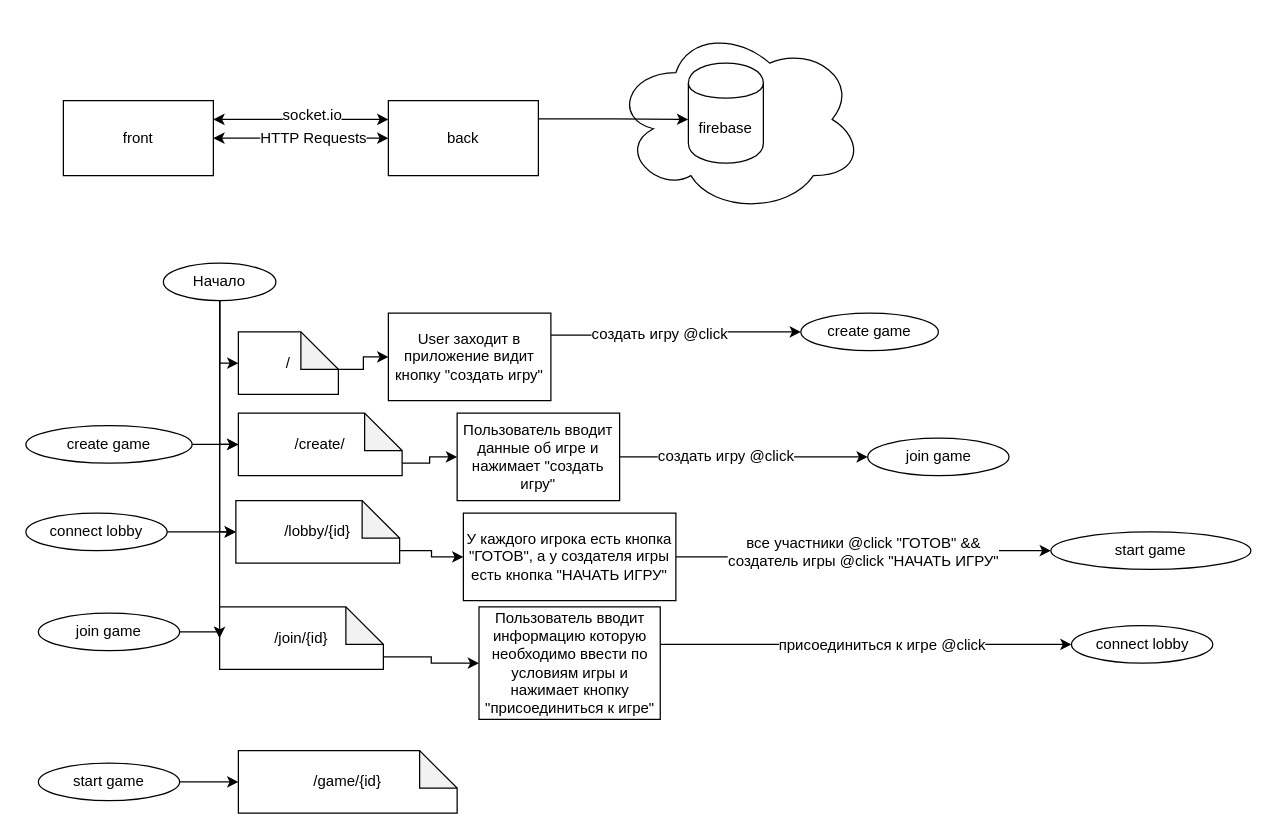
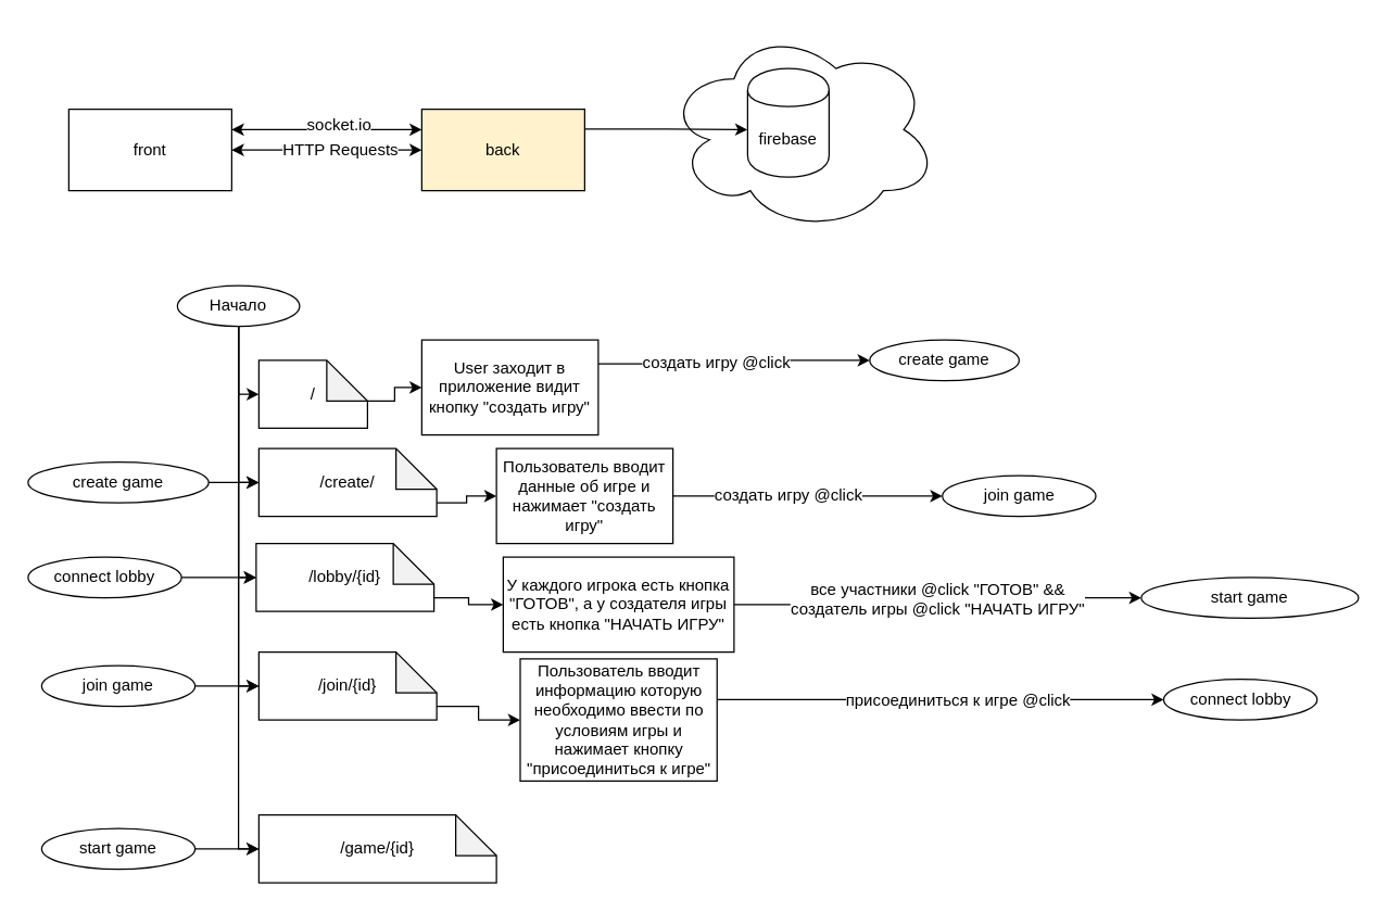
  <mxCell id="0" />
  <mxCell id="1" parent="0" />
  <mxCell id="2" value="" style="ellipse;shape=cloud;whiteSpace=wrap;html=1;" vertex="1" parent="1"><mxGeometry x="490" y="20" width="200" height="150" as="geometry" /></mxCell>
  <mxCell id="3" value="firebase" style="shape=cylinder;whiteSpace=wrap;html=1;boundedLbl=1;backgroundOutline=1;" vertex="1" parent="1"><mxGeometry x="550" y="50" width="60" height="80" as="geometry" /></mxCell>
  <mxCell id="4" style="edgeStyle=orthogonalEdgeStyle;rounded=0;orthogonalLoop=1;jettySize=auto;html=1;exitX=1;exitY=0.5;exitDx=0;exitDy=0;entryX=0;entryY=0.5;entryDx=0;entryDy=0;startArrow=classic;startFill=1;" edge="1" parent="1" source="6" target="10"><mxGeometry relative="1" as="geometry" /></mxCell>
  <mxCell id="5" value="HTTP Requests" style="text;html=1;resizable=0;points=[];align=center;verticalAlign=middle;labelBackgroundColor=#ffffff;" vertex="1" connectable="0" parent="4"><mxGeometry x="0.123" y="1" relative="1" as="geometry"><mxPoint as="offset" /></mxGeometry></mxCell>
  <mxCell id="6" value="front" style="rounded=0;whiteSpace=wrap;html=1;" vertex="1" parent="1"><mxGeometry x="50" y="80" width="120" height="60" as="geometry" /></mxCell>
  <mxCell id="7" style="edgeStyle=orthogonalEdgeStyle;rounded=0;orthogonalLoop=1;jettySize=auto;html=1;exitX=0;exitY=0.25;exitDx=0;exitDy=0;entryX=1;entryY=0.25;entryDx=0;entryDy=0;startArrow=classic;startFill=1;" edge="1" parent="1" source="10" target="6"><mxGeometry relative="1" as="geometry" /></mxCell>
  <mxCell id="8" value="socket.io" style="text;html=1;resizable=0;points=[];align=center;verticalAlign=middle;labelBackgroundColor=#ffffff;" vertex="1" connectable="0" parent="7"><mxGeometry x="-0.113" y="-3" relative="1" as="geometry"><mxPoint as="offset" /></mxGeometry></mxCell>
  <mxCell id="9" style="edgeStyle=orthogonalEdgeStyle;rounded=0;orthogonalLoop=1;jettySize=auto;html=1;exitX=1;exitY=0.25;exitDx=0;exitDy=0;entryX=-0.003;entryY=0.569;entryDx=0;entryDy=0;entryPerimeter=0;" edge="1" parent="1"><mxGeometry relative="1" as="geometry"><mxPoint x="430" y="94.565" as="sourcePoint" /><mxPoint x="549.839" y="95.048" as="targetPoint" /><Array as="points"><mxPoint x="490" y="95" /></Array></mxGeometry></mxCell>
- <mxCell id="10" value="back" style="rounded=0;whiteSpace=wrap;html=1;" vertex="1" parent="1"><mxGeometry x="310" y="80" width="120" height="60" as="geometry" /></mxCell>
+ <mxCell id="10" value="back" style="rounded=0;whiteSpace=wrap;html=1;fillColor=#fff2cc;" vertex="1" parent="1"><mxGeometry x="310" y="80" width="120" height="60" as="geometry" /></mxCell>
  <mxCell id="11" style="edgeStyle=orthogonalEdgeStyle;rounded=0;orthogonalLoop=1;jettySize=auto;html=1;exitX=0.5;exitY=1;exitDx=0;exitDy=0;entryX=0;entryY=0.5;entryDx=0;entryDy=0;entryPerimeter=0;startArrow=none;startFill=0;" edge="1" parent="1" source="16" target="21"><mxGeometry relative="1" as="geometry"><Array as="points"><mxPoint x="175" y="290" /></Array></mxGeometry></mxCell>
  <mxCell id="12" style="edgeStyle=orthogonalEdgeStyle;rounded=0;orthogonalLoop=1;jettySize=auto;html=1;exitX=0.5;exitY=1;exitDx=0;exitDy=0;entryX=0;entryY=0.5;entryDx=0;entryDy=0;entryPerimeter=0;startArrow=none;startFill=0;" edge="1" parent="1" source="16" target="24"><mxGeometry relative="1" as="geometry"><Array as="points"><mxPoint x="175" y="355" /></Array></mxGeometry></mxCell>
+ <mxCell id="13" style="edgeStyle=orthogonalEdgeStyle;rounded=0;orthogonalLoop=1;jettySize=auto;html=1;exitX=0.5;exitY=1;exitDx=0;exitDy=0;entryX=0;entryY=0.5;entryDx=0;entryDy=0;entryPerimeter=0;startArrow=none;startFill=0;" edge="1" parent="1" source="16" target="25"><mxGeometry relative="1" as="geometry"><Array as="points"><mxPoint x="175" y="625" /></Array></mxGeometry></mxCell>
  <mxCell id="14" style="edgeStyle=orthogonalEdgeStyle;rounded=0;orthogonalLoop=1;jettySize=auto;html=1;exitX=0.5;exitY=1;exitDx=0;exitDy=0;entryX=0;entryY=0.5;entryDx=0;entryDy=0;entryPerimeter=0;startArrow=none;startFill=0;" edge="1" parent="1" source="16" target="26"><mxGeometry relative="1" as="geometry"><Array as="points"><mxPoint x="175" y="425" /></Array></mxGeometry></mxCell>
  <mxCell id="15" style="edgeStyle=orthogonalEdgeStyle;rounded=0;orthogonalLoop=1;jettySize=auto;html=1;exitX=0.5;exitY=1;exitDx=0;exitDy=0;entryX=0;entryY=0.5;entryDx=0;entryDy=0;entryPerimeter=0;startArrow=none;startFill=0;" edge="1" parent="1" source="16" target="31"><mxGeometry relative="1" as="geometry"><Array as="points"><mxPoint x="175" y="505" /></Array></mxGeometry></mxCell>
  <mxCell id="16" value="Начало" style="ellipse;whiteSpace=wrap;html=1;" vertex="1" parent="1"><mxGeometry x="130" y="210" width="90" height="30" as="geometry" /></mxCell>
  <mxCell id="17" style="edgeStyle=orthogonalEdgeStyle;rounded=0;orthogonalLoop=1;jettySize=auto;html=1;exitX=1;exitY=0.25;exitDx=0;exitDy=0;entryX=0;entryY=0.5;entryDx=0;entryDy=0;startArrow=none;startFill=0;" edge="1" parent="1" source="19" target="36"><mxGeometry relative="1" as="geometry" /></mxCell>
  <mxCell id="18" value="создать игру @click" style="text;html=1;resizable=0;points=[];align=center;verticalAlign=middle;labelBackgroundColor=#ffffff;" vertex="1" connectable="0" parent="17"><mxGeometry x="-0.149" y="1" relative="1" as="geometry"><mxPoint as="offset" /></mxGeometry></mxCell>
  <mxCell id="19" value="User заходит в приложение видит кнопку &quot;создать игру&quot;" style="rounded=0;whiteSpace=wrap;html=1;" vertex="1" parent="1"><mxGeometry x="310" y="250" width="130" height="70" as="geometry" /></mxCell>
  <mxCell id="20" style="edgeStyle=orthogonalEdgeStyle;rounded=0;orthogonalLoop=1;jettySize=auto;html=1;exitX=0;exitY=0;exitDx=80;exitDy=30;exitPerimeter=0;entryX=0;entryY=0.5;entryDx=0;entryDy=0;startArrow=none;startFill=0;" edge="1" parent="1" source="21" target="19"><mxGeometry relative="1" as="geometry" /></mxCell>
  <mxCell id="21" value="/" style="shape=note;whiteSpace=wrap;html=1;backgroundOutline=1;darkOpacity=0.05;" vertex="1" parent="1"><mxGeometry x="190" y="265" width="80" height="50" as="geometry" /></mxCell>
  <mxCell id="22" value="Пользователь вводит данные об игре и нажимает &quot;создать игру&quot;" style="rounded=0;whiteSpace=wrap;html=1;" vertex="1" parent="1"><mxGeometry x="365" y="330" width="130" height="70" as="geometry" /></mxCell>
  <mxCell id="23" style="edgeStyle=orthogonalEdgeStyle;rounded=0;orthogonalLoop=1;jettySize=auto;html=1;exitX=0;exitY=0;exitDx=131;exitDy=40;exitPerimeter=0;entryX=0;entryY=0.5;entryDx=0;entryDy=0;startArrow=none;startFill=0;" edge="1" source="24" target="22" parent="1"><mxGeometry relative="1" as="geometry"><mxPoint x="330.143" y="440.143" as="sourcePoint" /><mxPoint x="650.143" y="269.857" as="targetPoint" /></mxGeometry></mxCell>
  <mxCell id="24" value="/create/" style="shape=note;whiteSpace=wrap;html=1;backgroundOutline=1;darkOpacity=0.05;" vertex="1" parent="1"><mxGeometry x="190" y="330" width="131" height="50" as="geometry" /></mxCell>
  <mxCell id="25" value="/game/{id}" style="shape=note;whiteSpace=wrap;html=1;backgroundOutline=1;darkOpacity=0.05;" vertex="1" parent="1"><mxGeometry x="190" y="600" width="175" height="50" as="geometry" /></mxCell>
  <mxCell id="26" value="/lobby/{id}" style="shape=note;whiteSpace=wrap;html=1;backgroundOutline=1;darkOpacity=0.05;" vertex="1" parent="1"><mxGeometry x="188" y="400" width="131" height="50" as="geometry" /></mxCell>
  <mxCell id="27" style="edgeStyle=orthogonalEdgeStyle;rounded=0;orthogonalLoop=1;jettySize=auto;html=1;exitX=0;exitY=0;exitDx=131;exitDy=40;exitPerimeter=0;entryX=0;entryY=0.5;entryDx=0;entryDy=0;startArrow=none;startFill=0;" edge="1" source="26" target="30" parent="1"><mxGeometry relative="1" as="geometry"><mxPoint x="328.143" y="510.143" as="sourcePoint" /><mxPoint x="648.143" y="339.857" as="targetPoint" /></mxGeometry></mxCell>
  <mxCell id="28" style="edgeStyle=orthogonalEdgeStyle;rounded=0;orthogonalLoop=1;jettySize=auto;html=1;exitX=1;exitY=0.5;exitDx=0;exitDy=0;entryX=0;entryY=0.5;entryDx=0;entryDy=0;startArrow=none;startFill=0;" edge="1" parent="1" source="30" target="47"><mxGeometry relative="1" as="geometry" /></mxCell>
  <mxCell id="29" value="все участники @click &quot;ГОТОВ&quot; &amp;amp;&amp;amp;&lt;br&gt;создатель игры @click &quot;НАЧАТЬ ИГРУ&quot;&lt;br&gt;" style="text;html=1;resizable=0;points=[];align=center;verticalAlign=middle;labelBackgroundColor=#ffffff;" vertex="1" connectable="0" parent="28"><mxGeometry x="0.675" y="2" relative="1" as="geometry"><mxPoint x="-100.5" y="2.5" as="offset" /></mxGeometry></mxCell>
  <mxCell id="30" value="У каждого игрока есть кнопка &quot;ГОТОВ&quot;, а у создателя игры есть кнопка &quot;НАЧАТЬ ИГРУ&quot;" style="rounded=0;whiteSpace=wrap;html=1;" vertex="1" parent="1"><mxGeometry x="370" y="410" width="170" height="70" as="geometry" /></mxCell>
- <mxCell id="31" value="/join/{id}" style="shape=note;whiteSpace=wrap;html=1;backgroundOutline=1;darkOpacity=0.05;" vertex="1" parent="1"><mxGeometry x="175" y="485" width="131" height="50" as="geometry" /></mxCell>
+ <mxCell id="31" value="/join/{id}" style="shape=note;whiteSpace=wrap;html=1;backgroundOutline=1;darkOpacity=0.05;" vertex="1" parent="1"><mxGeometry x="190" y="480" width="131" height="50" as="geometry" /></mxCell>
  <mxCell id="32" style="edgeStyle=orthogonalEdgeStyle;rounded=0;orthogonalLoop=1;jettySize=auto;html=1;exitX=0;exitY=0;exitDx=131;exitDy=40;exitPerimeter=0;entryX=0;entryY=0.5;entryDx=0;entryDy=0;startArrow=none;startFill=0;" edge="1" source="31" target="35" parent="1"><mxGeometry relative="1" as="geometry"><mxPoint x="330.143" y="590.143" as="sourcePoint" /><mxPoint x="650.143" y="419.857" as="targetPoint" /></mxGeometry></mxCell>
  <mxCell id="33" style="edgeStyle=orthogonalEdgeStyle;rounded=0;orthogonalLoop=1;jettySize=auto;html=1;exitX=1;exitY=0.5;exitDx=0;exitDy=0;entryX=0;entryY=0.5;entryDx=0;entryDy=0;startArrow=none;startFill=0;" edge="1" parent="1" source="35" target="46"><mxGeometry relative="1" as="geometry"><Array as="points"><mxPoint x="515" y="515" /></Array></mxGeometry></mxCell>
  <mxCell id="34" value="&lt;span&gt;присоединиться к игре&lt;/span&gt;&amp;nbsp;@click" style="text;html=1;resizable=0;points=[];align=center;verticalAlign=middle;labelBackgroundColor=#ffffff;" vertex="1" connectable="0" parent="33"><mxGeometry x="0.193" y="-1" relative="1" as="geometry"><mxPoint x="-3.5" y="-1" as="offset" /></mxGeometry></mxCell>
  <mxCell id="35" value="Пользователь вводит информацию которую необходимо ввести по условиям игры и нажимает кнопку &quot;присоединиться к игре&quot;" style="rounded=0;whiteSpace=wrap;html=1;" vertex="1" parent="1"><mxGeometry x="382.5" y="485" width="145" height="90" as="geometry" /></mxCell>
  <mxCell id="36" value="create game" style="ellipse;whiteSpace=wrap;html=1;" vertex="1" parent="1"><mxGeometry x="640" y="250" width="110" height="30" as="geometry" /></mxCell>
  <mxCell id="37" style="edgeStyle=orthogonalEdgeStyle;rounded=0;orthogonalLoop=1;jettySize=auto;html=1;exitX=1;exitY=0.5;exitDx=0;exitDy=0;entryX=0;entryY=0.5;entryDx=0;entryDy=0;entryPerimeter=0;startArrow=none;startFill=0;" edge="1" parent="1" source="38" target="24"><mxGeometry relative="1" as="geometry" /></mxCell>
  <mxCell id="38" value="create game" style="ellipse;whiteSpace=wrap;html=1;" vertex="1" parent="1"><mxGeometry x="20" y="340" width="133" height="30" as="geometry" /></mxCell>
  <mxCell id="39" value="join game" style="ellipse;whiteSpace=wrap;html=1;" vertex="1" parent="1"><mxGeometry x="693.5" y="350" width="113" height="30" as="geometry" /></mxCell>
  <mxCell id="40" style="edgeStyle=orthogonalEdgeStyle;rounded=0;orthogonalLoop=1;jettySize=auto;html=1;exitX=1;exitY=0.5;exitDx=0;exitDy=0;entryX=0;entryY=0.5;entryDx=0;entryDy=0;startArrow=none;startFill=0;" edge="1" target="39" parent="1" source="22"><mxGeometry relative="1" as="geometry"><mxPoint x="500.143" y="357.571" as="sourcePoint" /></mxGeometry></mxCell>
  <mxCell id="41" value="создать игру @click" style="text;html=1;resizable=0;points=[];align=center;verticalAlign=middle;labelBackgroundColor=#ffffff;" vertex="1" connectable="0" parent="40"><mxGeometry x="-0.149" y="1" relative="1" as="geometry"><mxPoint as="offset" /></mxGeometry></mxCell>
  <mxCell id="42" style="edgeStyle=orthogonalEdgeStyle;rounded=0;orthogonalLoop=1;jettySize=auto;html=1;exitX=1;exitY=0.5;exitDx=0;exitDy=0;entryX=0;entryY=0.5;entryDx=0;entryDy=0;entryPerimeter=0;startArrow=none;startFill=0;" edge="1" parent="1" source="43" target="26"><mxGeometry relative="1" as="geometry" /></mxCell>
  <mxCell id="43" value="connect lobby" style="ellipse;whiteSpace=wrap;html=1;" vertex="1" parent="1"><mxGeometry x="20" y="410" width="113" height="30" as="geometry" /></mxCell>
  <mxCell id="44" style="edgeStyle=orthogonalEdgeStyle;rounded=0;orthogonalLoop=1;jettySize=auto;html=1;exitX=1;exitY=0.5;exitDx=0;exitDy=0;entryX=0;entryY=0.5;entryDx=0;entryDy=0;entryPerimeter=0;startArrow=none;startFill=0;" edge="1" parent="1" source="45" target="31"><mxGeometry relative="1" as="geometry" /></mxCell>
  <mxCell id="45" value="join game" style="ellipse;whiteSpace=wrap;html=1;" vertex="1" parent="1"><mxGeometry x="30" y="490" width="113" height="30" as="geometry" /></mxCell>
  <mxCell id="46" value="connect lobby" style="ellipse;whiteSpace=wrap;html=1;" vertex="1" parent="1"><mxGeometry x="856.5" y="500" width="113" height="30" as="geometry" /></mxCell>
  <mxCell id="47" value="start game" style="ellipse;whiteSpace=wrap;html=1;" vertex="1" parent="1"><mxGeometry x="840" y="425" width="160" height="30" as="geometry" /></mxCell>
  <mxCell id="48" style="edgeStyle=orthogonalEdgeStyle;rounded=0;orthogonalLoop=1;jettySize=auto;html=1;exitX=1;exitY=0.5;exitDx=0;exitDy=0;entryX=0;entryY=0.5;entryDx=0;entryDy=0;entryPerimeter=0;startArrow=none;startFill=0;" edge="1" parent="1" source="49" target="25"><mxGeometry relative="1" as="geometry" /></mxCell>
  <mxCell id="49" value="start game" style="ellipse;whiteSpace=wrap;html=1;" vertex="1" parent="1"><mxGeometry x="30" y="610" width="113" height="30" as="geometry" /></mxCell>
